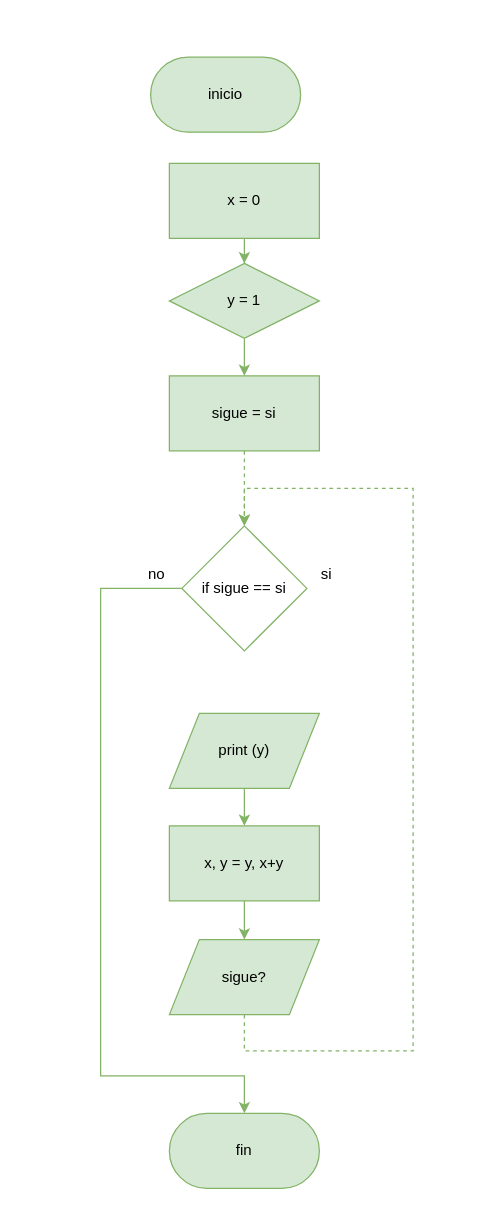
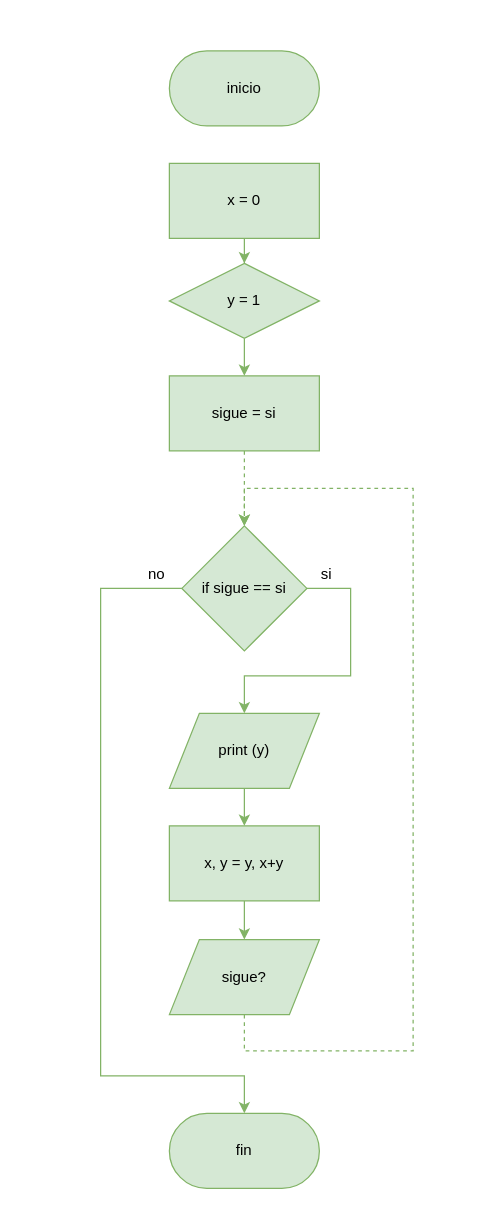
  <mxCell id="0" />
  <mxCell id="1" parent="0" />
  <mxCell id="2" value="" style="rounded=0;whiteSpace=wrap;html=1;shadow=0;strokeColor=none;" vertex="1" parent="1"><mxGeometry x="20" width="350" height="940" as="geometry" y="20" /></mxCell>
- <mxCell id="3" value="inicio" style="rounded=1;whiteSpace=wrap;html=1;arcSize=50;fillColor=#d5e8d4;strokeColor=#82b366;" vertex="1" parent="1"><mxGeometry x="120" y="45" width="120" height="60" as="geometry" /></mxCell>
+ <mxCell id="3" value="inicio" style="rounded=1;whiteSpace=wrap;html=1;arcSize=50;fillColor=#d5e8d4;strokeColor=#82b366;" vertex="1" parent="1"><mxGeometry x="135" y="40" width="120" height="60" as="geometry" /></mxCell>
  <mxCell id="4" value="" style="edgeStyle=orthogonalEdgeStyle;rounded=0;orthogonalLoop=1;jettySize=auto;html=1;fillColor=#d5e8d4;strokeColor=#82b366;" edge="1" parent="1" source="5" target="7"><mxGeometry relative="1" as="geometry" /></mxCell>
  <mxCell id="5" value="x = 0" style="rounded=0;whiteSpace=wrap;html=1;fillColor=#d5e8d4;strokeColor=#82b366;" vertex="1" parent="1"><mxGeometry x="135" y="130" width="120" height="60" as="geometry" /></mxCell>
  <mxCell id="6" value="" style="edgeStyle=orthogonalEdgeStyle;rounded=0;orthogonalLoop=1;jettySize=auto;html=1;fillColor=#d5e8d4;strokeColor=#82b366;" edge="1" parent="1" source="7" target="9"><mxGeometry relative="1" as="geometry" /></mxCell>
  <mxCell id="7" value="y = 1" style="rhombus;whiteSpace=wrap;html=1;fillColor=#d5e8d4;strokeColor=#82b366;" vertex="1" parent="1"><mxGeometry x="135" y="210" width="120" height="60" as="geometry" /></mxCell>
  <mxCell id="8" style="edgeStyle=orthogonalEdgeStyle;rounded=0;orthogonalLoop=1;jettySize=auto;html=1;exitX=0.5;exitY=1;exitDx=0;exitDy=0;fillColor=#d5e8d4;strokeColor=#82b366;dashed=1;" edge="1" parent="1" source="9" target="12"><mxGeometry relative="1" as="geometry" /></mxCell>
  <mxCell id="9" value="sigue = si" style="rounded=0;whiteSpace=wrap;html=1;fillColor=#d5e8d4;strokeColor=#82b366;" vertex="1" parent="1"><mxGeometry x="135" y="300" width="120" height="60" as="geometry" /></mxCell>
+ <mxCell id="10" style="edgeStyle=orthogonalEdgeStyle;rounded=0;orthogonalLoop=1;jettySize=auto;html=1;exitX=1;exitY=0.5;exitDx=0;exitDy=0;entryX=0.5;entryY=0;entryDx=0;entryDy=0;fillColor=#d5e8d4;strokeColor=#82b366;" edge="1" parent="1" source="12" target="14"><mxGeometry relative="1" as="geometry"><Array as="points"><mxPoint x="280" y="470" /><mxPoint x="280" y="540" /><mxPoint x="195" y="540" /></Array></mxGeometry></mxCell>
  <mxCell id="11" style="edgeStyle=orthogonalEdgeStyle;rounded=0;orthogonalLoop=1;jettySize=auto;html=1;exitX=0;exitY=0.5;exitDx=0;exitDy=0;entryX=0.5;entryY=0;entryDx=0;entryDy=0;fillColor=#d5e8d4;strokeColor=#82b366;" edge="1" parent="1" source="12" target="20"><mxGeometry relative="1" as="geometry"><Array as="points"><mxPoint x="80" y="470" /><mxPoint x="80" y="860" /><mxPoint x="195" y="860" /></Array></mxGeometry></mxCell>
- <mxCell id="12" value="if sigue == si" style="rhombus;whiteSpace=wrap;html=1;fillColor=#ffffff;strokeColor=#82b366;" vertex="1" parent="1"><mxGeometry x="145" y="420" width="100" height="100" as="geometry" /></mxCell>
+ <mxCell id="12" value="if sigue == si" style="rhombus;whiteSpace=wrap;html=1;fillColor=#d5e8d4;strokeColor=#82b366;" vertex="1" parent="1"><mxGeometry x="145" y="420" width="100" height="100" as="geometry" /></mxCell>
  <mxCell id="13" style="edgeStyle=orthogonalEdgeStyle;rounded=0;orthogonalLoop=1;jettySize=auto;html=1;exitX=0.5;exitY=1;exitDx=0;exitDy=0;entryX=0.5;entryY=0;entryDx=0;entryDy=0;fillColor=#d5e8d4;strokeColor=#82b366;" edge="1" parent="1" source="14" target="16"><mxGeometry relative="1" as="geometry" /></mxCell>
  <mxCell id="14" value="print (y)" style="shape=parallelogram;perimeter=parallelogramPerimeter;whiteSpace=wrap;html=1;fillColor=#d5e8d4;strokeColor=#82b366;" vertex="1" parent="1"><mxGeometry x="135" y="570" width="120" height="60" as="geometry" /></mxCell>
  <mxCell id="15" style="edgeStyle=orthogonalEdgeStyle;rounded=0;orthogonalLoop=1;jettySize=auto;html=1;exitX=0.5;exitY=1;exitDx=0;exitDy=0;entryX=0.5;entryY=0;entryDx=0;entryDy=0;fillColor=#d5e8d4;strokeColor=#82b366;" edge="1" parent="1" source="16" target="18"><mxGeometry relative="1" as="geometry" /></mxCell>
  <mxCell id="16" value="x, y = y, x+y" style="rounded=0;whiteSpace=wrap;html=1;fillColor=#d5e8d4;strokeColor=#82b366;" vertex="1" parent="1"><mxGeometry x="135" y="660" width="120" height="60" as="geometry" /></mxCell>
  <mxCell id="17" style="edgeStyle=orthogonalEdgeStyle;rounded=0;orthogonalLoop=1;jettySize=auto;html=1;exitX=0.5;exitY=1;exitDx=0;exitDy=0;entryX=0.5;entryY=0;entryDx=0;entryDy=0;fillColor=#d5e8d4;strokeColor=#82b366;dashed=1;" edge="1" parent="1" source="18" target="12"><mxGeometry relative="1" as="geometry"><mxPoint x="195" y="400" as="targetPoint" /><Array as="points"><mxPoint x="195" y="840" /><mxPoint x="330" y="840" /><mxPoint x="330" y="390" /><mxPoint x="195" y="390" /></Array></mxGeometry></mxCell>
  <mxCell id="18" value="sigue?" style="shape=parallelogram;perimeter=parallelogramPerimeter;whiteSpace=wrap;html=1;fillColor=#d5e8d4;strokeColor=#82b366;" vertex="1" parent="1"><mxGeometry x="135" y="751" width="120" height="60" as="geometry" /></mxCell>
  <mxCell id="19" value="si" style="text;html=1;align=center;verticalAlign=middle;whiteSpace=wrap;rounded=0;" vertex="1" parent="1"><mxGeometry x="241" y="449" width="40" height="20" as="geometry" /></mxCell>
  <mxCell id="20" value="fin" style="rounded=1;whiteSpace=wrap;html=1;arcSize=50;fillColor=#d5e8d4;strokeColor=#82b366;" vertex="1" parent="1"><mxGeometry x="135" y="890" width="120" height="60" as="geometry" /></mxCell>
  <mxCell id="21" value="no" style="text;html=1;align=center;verticalAlign=middle;whiteSpace=wrap;rounded=0;" vertex="1" parent="1"><mxGeometry x="105" y="449" width="40" height="20" as="geometry" /></mxCell>
